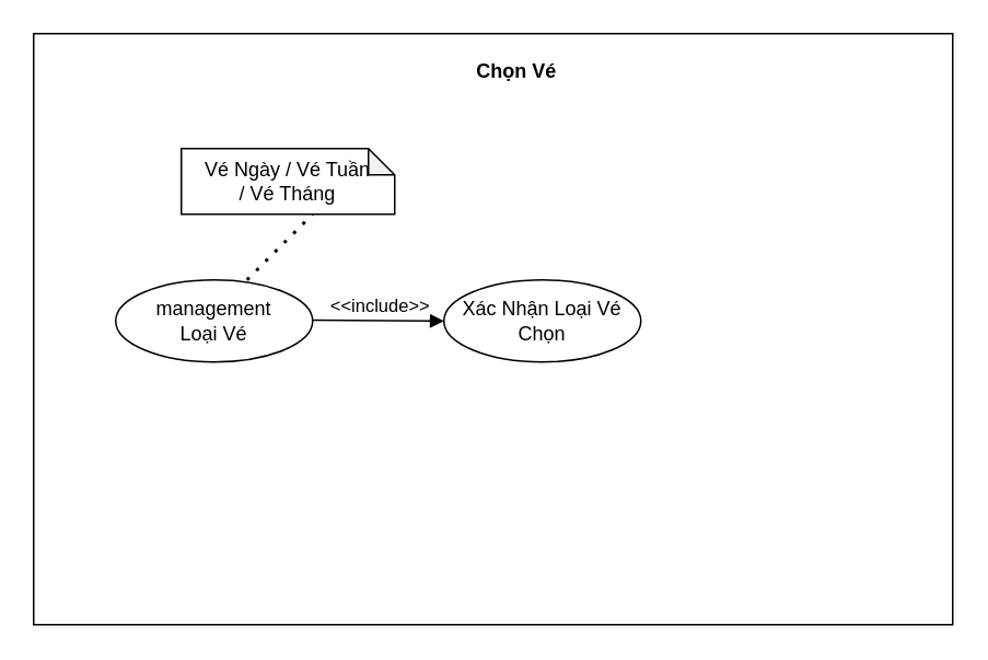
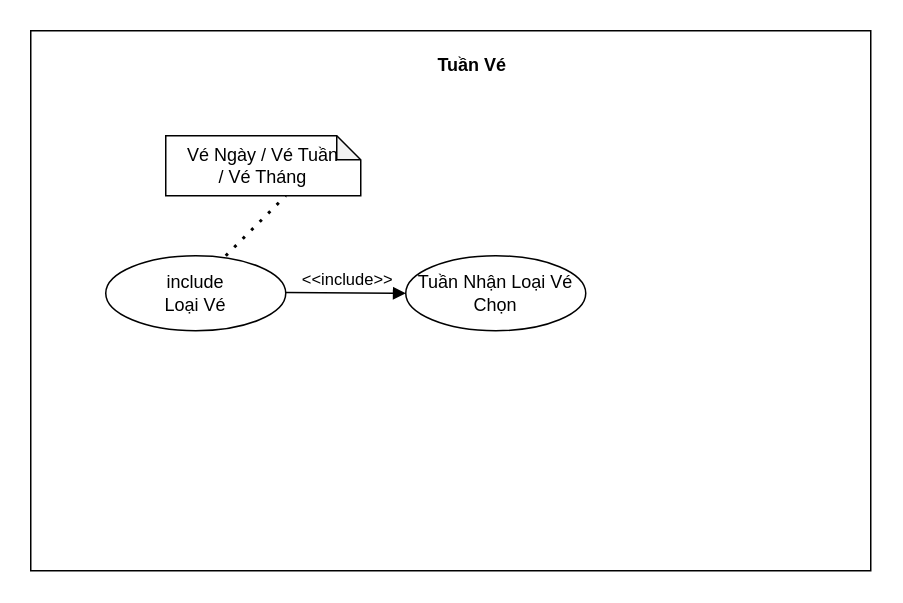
  <mxCell id="0" />
  <mxCell id="1" parent="0" />
  <mxCell id="2" value="" style="rounded=0;whiteSpace=wrap;html=1;" vertex="1" parent="1"><mxGeometry x="20" y="20" width="560" height="360" as="geometry" /></mxCell>
- <mxCell id="3" value="Chọn Vé" style="text;align=center;fontStyle=1;verticalAlign=middle;spacingLeft=3;spacingRight=3;strokeColor=none;rotatable=0;points=[[0,0.5],[1,0.5]];portConstraint=eastwest;html=1;" vertex="1" parent="1"><mxGeometry x="274" y="30" width="80" height="26" as="geometry" /></mxCell>
- <mxCell id="4" value="management &lt;br&gt;Loại Vé" style="ellipse;whiteSpace=wrap;html=1;" vertex="1" parent="1"><mxGeometry x="70" y="170" width="120" height="50" as="geometry" /></mxCell>
+ <mxCell id="3" value="Tuần Vé" style="text;align=center;fontStyle=1;verticalAlign=middle;spacingLeft=3;spacingRight=3;strokeColor=none;rotatable=0;points=[[0,0.5],[1,0.5]];portConstraint=eastwest;html=1;" vertex="1" parent="1"><mxGeometry x="274" y="30" width="80" height="26" as="geometry" /></mxCell>
+ <mxCell id="4" value="include &lt;br&gt;Loại Vé" style="ellipse;whiteSpace=wrap;html=1;" vertex="1" parent="1"><mxGeometry x="70" y="170" width="120" height="50" as="geometry" /></mxCell>
  <mxCell id="5" value="" style="endArrow=none;dashed=1;html=1;dashPattern=1 3;strokeWidth=2;rounded=0;" edge="1" parent="1"><mxGeometry width="50" height="50" relative="1" as="geometry"><mxPoint x="150" y="170" as="sourcePoint" /><mxPoint x="190" y="130" as="targetPoint" /></mxGeometry></mxCell>
  <mxCell id="6" value="Vé Ngày / Vé Tuần &lt;br&gt;/ Vé Tháng" style="shape=note;whiteSpace=wrap;html=1;backgroundOutline=1;darkOpacity=0.05;size=16;" vertex="1" parent="1"><mxGeometry x="110" y="90" width="130" height="40" as="geometry" /></mxCell>
- <mxCell id="7" value="Xác Nhận Loại Vé Chọn" style="ellipse;whiteSpace=wrap;html=1;" vertex="1" parent="1"><mxGeometry x="270" y="170" width="120" height="50" as="geometry" /></mxCell>
+ <mxCell id="7" value="Tuần Nhận Loại Vé Chọn" style="ellipse;whiteSpace=wrap;html=1;" vertex="1" parent="1"><mxGeometry x="270" y="170" width="120" height="50" as="geometry" /></mxCell>
  <mxCell id="8" value="&amp;lt;&amp;lt;include&amp;gt;&amp;gt;" style="html=1;verticalAlign=bottom;endArrow=block;edgeStyle=elbowEdgeStyle;elbow=vertical;curved=0;rounded=0;" edge="1" parent="1"><mxGeometry width="80" relative="1" as="geometry"><mxPoint x="190" y="194.5" as="sourcePoint" /><mxPoint x="270" y="194.5" as="targetPoint" /></mxGeometry></mxCell>
